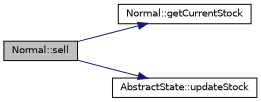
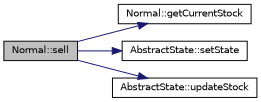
  digraph {
    rankdir=LR
    node [color=black fillcolor=white fontname=Helvetica fontsize=10 shape=record style=filled]
    edge [color=midnightblue fontname=Helvetica fontsize=10 labelfontname=Helvetica labelfontsize=10 style=solid]
    n1 [fillcolor=grey75 fontcolor=black height=0.2 label="Normal::sell" width=0.4]
    n2 [height=0.2 label="Normal::getCurrentStock" width=0.4]
+   n3 [height=0.2 label="AbstractState::setState" width=0.4]
    n4 [height=0.2 label="AbstractState::updateStock" width=0.4]
    n1 -> n2
+   n1 -> n3
    n1 -> n4
  }
